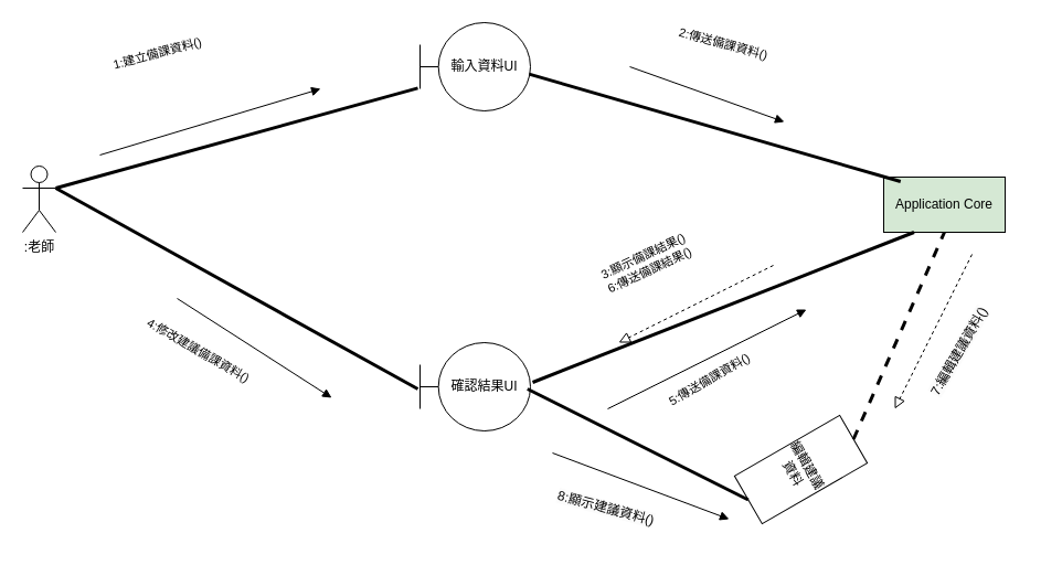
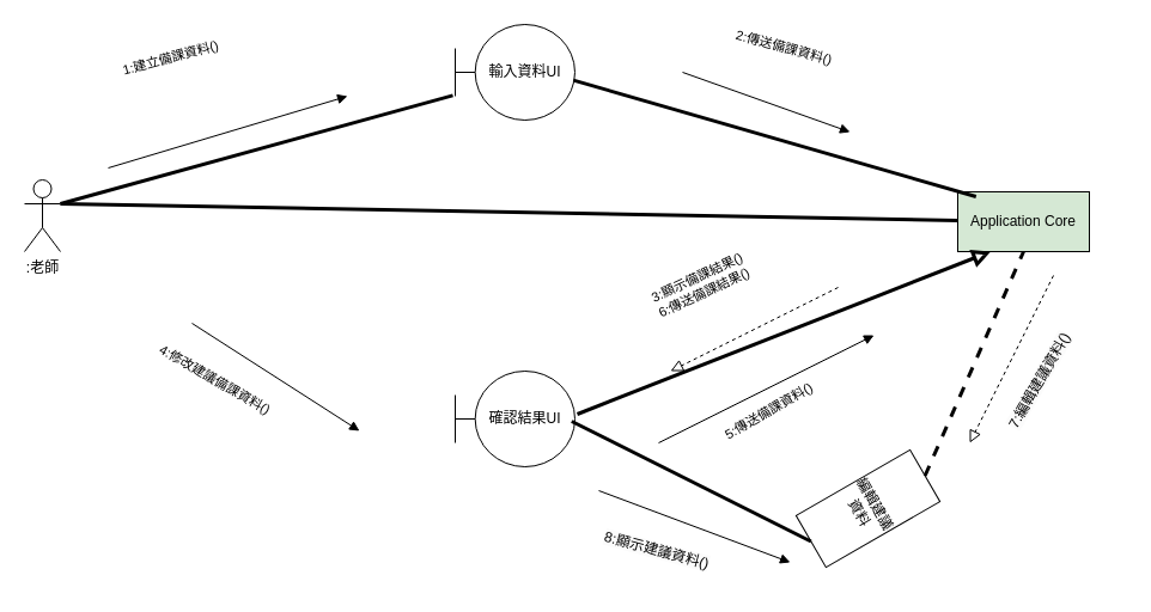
  <mxCell id="0" />
  <mxCell id="1" parent="0" />
  <mxCell id="2" value=":老師" style="shape=umlActor;verticalLabelPosition=bottom;verticalAlign=top;html=1;outlineConnect=0;" parent="1" vertex="1"><mxGeometry x="20" y="150" width="30" height="60" as="geometry" /></mxCell>
  <mxCell id="3" value="輸入資料UI" style="shape=umlBoundary;whiteSpace=wrap;html=1;" parent="1" vertex="1"><mxGeometry x="380" y="20" width="100" height="80" as="geometry" /></mxCell>
  <mxCell id="4" value="確認結果UI" style="shape=umlBoundary;whiteSpace=wrap;html=1;" parent="1" vertex="1"><mxGeometry x="380" y="310" width="100" height="80" as="geometry" /></mxCell>
  <mxCell id="5" value="Application Core" style="html=1;whiteSpace=wrap;fillColor=#d5e8d4;" parent="1" vertex="1"><mxGeometry x="800" y="160" width="110" height="50" as="geometry" /></mxCell>
  <mxCell id="6" value="" style="endArrow=none;startArrow=none;endFill=0;startFill=0;endSize=8;html=1;verticalAlign=bottom;labelBackgroundColor=none;strokeWidth=3;rounded=0;entryX=-0.02;entryY=0.742;entryDx=0;entryDy=0;entryPerimeter=0;exitX=1;exitY=0.333;exitDx=0;exitDy=0;exitPerimeter=0;" parent="1" source="2" target="3" edge="1"><mxGeometry width="160" relative="1" as="geometry"><mxPoint x="80" y="160" as="sourcePoint" /><mxPoint x="240" y="160" as="targetPoint" /></mxGeometry></mxCell>
- <mxCell id="7" value="" style="endArrow=none;startArrow=none;endFill=0;startFill=0;endSize=8;html=1;verticalAlign=bottom;labelBackgroundColor=none;strokeWidth=3;rounded=0;entryX=-0.02;entryY=0.525;entryDx=0;entryDy=0;entryPerimeter=0;exitX=1;exitY=0.333;exitDx=0;exitDy=0;exitPerimeter=0;" parent="1" source="2" target="4" edge="1"><mxGeometry width="160" relative="1" as="geometry"><mxPoint x="60" y="180" as="sourcePoint" /><mxPoint x="228" y="119" as="targetPoint" /></mxGeometry></mxCell>
+ <mxCell id="7" value="" style="endArrow=none;startArrow=none;endFill=0;startFill=0;endSize=8;html=1;verticalAlign=bottom;labelBackgroundColor=none;strokeWidth=3;rounded=0;exitX=1;exitY=0.333;exitDx=0;exitDy=0;exitPerimeter=0;" parent="1" source="2" target="5" edge="1"><mxGeometry width="160" relative="1" as="geometry"><mxPoint x="60" y="180" as="sourcePoint" /><mxPoint x="228" y="119" as="targetPoint" /></mxGeometry></mxCell>
  <mxCell id="8" value="" style="endArrow=none;startArrow=none;endFill=0;startFill=0;endSize=8;html=1;verticalAlign=bottom;labelBackgroundColor=none;strokeWidth=3;rounded=0;entryX=0.139;entryY=0.08;entryDx=0;entryDy=0;entryPerimeter=0;exitX=0.987;exitY=0.583;exitDx=0;exitDy=0;exitPerimeter=0;" parent="1" source="3" target="5" edge="1"><mxGeometry width="160" relative="1" as="geometry"><mxPoint x="420" y="90" as="sourcePoint" /><mxPoint x="488" y="210" as="targetPoint" /></mxGeometry></mxCell>
- <mxCell id="9" value="" style="endArrow=none;startArrow=none;endFill=0;startFill=0;endSize=8;html=1;verticalAlign=bottom;labelBackgroundColor=none;strokeWidth=3;rounded=0;entryX=0.25;entryY=1;entryDx=0;entryDy=0;exitX=1.02;exitY=0.45;exitDx=0;exitDy=0;exitPerimeter=0;" parent="1" source="4" target="5" edge="1"><mxGeometry width="160" relative="1" as="geometry"><mxPoint x="60" y="180" as="sourcePoint" /><mxPoint x="228" y="119" as="targetPoint" /></mxGeometry></mxCell>
+ <mxCell id="9" value="" style="endArrow=block;startArrow=none;endFill=0;startFill=0;endSize=8;html=1;verticalAlign=bottom;labelBackgroundColor=none;strokeWidth=3;rounded=0;entryX=0.25;entryY=1;entryDx=0;entryDy=0;exitX=1.02;exitY=0.45;exitDx=0;exitDy=0;exitPerimeter=0;" parent="1" source="4" target="5" edge="1"><mxGeometry width="160" relative="1" as="geometry"><mxPoint x="60" y="180" as="sourcePoint" /><mxPoint x="228" y="119" as="targetPoint" /></mxGeometry></mxCell>
  <mxCell id="10" value="" style="html=1;verticalAlign=bottom;labelBackgroundColor=none;endArrow=block;endFill=1;rounded=0;" parent="1" edge="1"><mxGeometry width="160" relative="1" as="geometry"><mxPoint x="90" y="140" as="sourcePoint" /><mxPoint x="290" y="80" as="targetPoint" /></mxGeometry></mxCell>
  <mxCell id="11" value="" style="html=1;verticalAlign=bottom;labelBackgroundColor=none;endArrow=block;endFill=1;rounded=0;" parent="1" edge="1"><mxGeometry width="160" relative="1" as="geometry"><mxPoint x="570" y="60" as="sourcePoint" /><mxPoint x="710" y="110" as="targetPoint" /></mxGeometry></mxCell>
  <mxCell id="12" value="" style="endArrow=block;startArrow=none;endFill=0;startFill=0;endSize=8;html=1;verticalAlign=bottom;dashed=1;labelBackgroundColor=none;rounded=0;" parent="1" edge="1"><mxGeometry width="160" relative="1" as="geometry"><mxPoint x="700" y="240" as="sourcePoint" /><mxPoint x="560" y="310" as="targetPoint" /></mxGeometry></mxCell>
  <mxCell id="13" value="" style="html=1;verticalAlign=bottom;labelBackgroundColor=none;endArrow=block;endFill=1;rounded=0;" parent="1" edge="1"><mxGeometry width="160" relative="1" as="geometry"><mxPoint x="160" y="270" as="sourcePoint" /><mxPoint x="300" y="360" as="targetPoint" /></mxGeometry></mxCell>
  <mxCell id="14" value="" style="html=1;verticalAlign=bottom;labelBackgroundColor=none;endArrow=block;endFill=1;rounded=0;" parent="1" edge="1"><mxGeometry width="160" relative="1" as="geometry"><mxPoint x="550" y="370" as="sourcePoint" /><mxPoint x="730" y="280" as="targetPoint" /></mxGeometry></mxCell>
  <mxCell id="15" value="&lt;span style=&quot;color: rgb(0, 0, 0); font-family: Helvetica; font-size: 11px; font-style: normal; font-variant-ligatures: normal; font-variant-caps: normal; font-weight: 400; letter-spacing: normal; orphans: 2; text-align: center; text-indent: 0px; text-transform: none; widows: 2; word-spacing: 0px; -webkit-text-stroke-width: 0px; white-space: nowrap; background-color: rgb(255, 255, 255); text-decoration-thickness: initial; text-decoration-style: initial; text-decoration-color: initial; display: inline !important; float: none;&quot;&gt;1:建立備課資料()&lt;/span&gt;" style="text;whiteSpace=wrap;html=1;rotation=-15;" parent="1" vertex="1"><mxGeometry x="100" y="30" width="120" height="40" as="geometry" /></mxCell>
  <mxCell id="16" value="&lt;span style=&quot;color: rgb(0, 0, 0); font-family: Helvetica; font-size: 11px; font-style: normal; font-variant-ligatures: normal; font-variant-caps: normal; font-weight: 400; letter-spacing: normal; orphans: 2; text-align: center; text-indent: 0px; text-transform: none; widows: 2; word-spacing: 0px; -webkit-text-stroke-width: 0px; white-space: nowrap; background-color: rgb(255, 255, 255); text-decoration-thickness: initial; text-decoration-style: initial; text-decoration-color: initial; display: inline !important; float: none;&quot;&gt;2:傳送備課資料()&lt;/span&gt;" style="text;whiteSpace=wrap;html=1;rotation=15;" parent="1" vertex="1"><mxGeometry x="610" y="30" width="120" height="40" as="geometry" /></mxCell>
  <mxCell id="17" value="&lt;span style=&quot;color: rgb(0, 0, 0); font-family: Helvetica; font-size: 11px; font-style: normal; font-variant-ligatures: normal; font-variant-caps: normal; font-weight: 400; letter-spacing: normal; orphans: 2; text-align: center; text-indent: 0px; text-transform: none; widows: 2; word-spacing: 0px; -webkit-text-stroke-width: 0px; white-space: nowrap; background-color: rgb(255, 255, 255); text-decoration-thickness: initial; text-decoration-style: initial; text-decoration-color: initial; display: inline !important; float: none;&quot;&gt;3:顯示備課結果()&lt;/span&gt;&lt;div&gt;&lt;span style=&quot;color: rgb(0, 0, 0); font-family: Helvetica; font-size: 11px; font-style: normal; font-variant-ligatures: normal; font-variant-caps: normal; font-weight: 400; letter-spacing: normal; orphans: 2; text-align: center; text-indent: 0px; text-transform: none; widows: 2; word-spacing: 0px; -webkit-text-stroke-width: 0px; white-space: nowrap; background-color: rgb(255, 255, 255); text-decoration-thickness: initial; text-decoration-style: initial; text-decoration-color: initial; display: inline !important; float: none;&quot;&gt;6:傳送備課結果()&lt;/span&gt;&lt;/div&gt;&lt;div&gt;&lt;/div&gt;" style="text;whiteSpace=wrap;html=1;rotation=-25;" parent="1" vertex="1"><mxGeometry x="540" y="210" width="120" height="40" as="geometry" /></mxCell>
  <mxCell id="18" value="&lt;span style=&quot;color: rgb(0, 0, 0); font-family: Helvetica; font-size: 11px; font-style: normal; font-variant-ligatures: normal; font-variant-caps: normal; font-weight: 400; letter-spacing: normal; orphans: 2; text-align: center; text-indent: 0px; text-transform: none; widows: 2; word-spacing: 0px; -webkit-text-stroke-width: 0px; white-space: nowrap; background-color: rgb(255, 255, 255); text-decoration-thickness: initial; text-decoration-style: initial; text-decoration-color: initial; display: inline !important; float: none;&quot;&gt;4:修改建議備課資料()&lt;/span&gt;" style="text;whiteSpace=wrap;html=1;rotation=30;" parent="1" vertex="1"><mxGeometry x="120" y="310" width="140" height="40" as="geometry" /></mxCell>
  <mxCell id="19" value="&lt;span style=&quot;color: rgb(0, 0, 0); font-family: Helvetica; font-size: 11px; font-style: normal; font-variant-ligatures: normal; font-variant-caps: normal; font-weight: 400; letter-spacing: normal; orphans: 2; text-align: center; text-indent: 0px; text-transform: none; widows: 2; word-spacing: 0px; -webkit-text-stroke-width: 0px; white-space: nowrap; background-color: rgb(255, 255, 255); text-decoration-thickness: initial; text-decoration-style: initial; text-decoration-color: initial; display: inline !important; float: none;&quot;&gt;5:傳送備課資料()&lt;/span&gt;&lt;div&gt;&lt;/div&gt;" style="text;whiteSpace=wrap;html=1;rotation=-30;" parent="1" vertex="1"><mxGeometry x="600" y="320" width="120" height="40" as="geometry" /></mxCell>
  <mxCell id="20" value="編輯建議資料" style="html=1;whiteSpace=wrap;rotation=60;direction=south;" vertex="1" parent="1"><mxGeometry x="700" y="370" width="50" height="110" as="geometry" /></mxCell>
  <mxCell id="21" value="" style="endArrow=none;startArrow=none;endFill=0;startFill=0;endSize=8;html=1;verticalAlign=bottom;labelBackgroundColor=none;strokeWidth=3;rounded=0;entryX=0.5;entryY=1;entryDx=0;entryDy=0;exitX=0;exitY=0.5;exitDx=0;exitDy=0;dashed=1;" edge="1" parent="1" source="20" target="5"><mxGeometry width="160" relative="1" as="geometry"><mxPoint x="454.5" y="486" as="sourcePoint" /><mxPoint x="800" y="330" as="targetPoint" /></mxGeometry></mxCell>
  <mxCell id="22" value="" style="endArrow=none;startArrow=none;endFill=0;startFill=0;endSize=8;html=1;verticalAlign=bottom;labelBackgroundColor=none;strokeWidth=3;rounded=0;entryX=1;entryY=0.5;entryDx=0;entryDy=0;exitX=0.973;exitY=0.525;exitDx=0;exitDy=0;exitPerimeter=0;" edge="1" parent="1" source="4" target="20"><mxGeometry width="160" relative="1" as="geometry"><mxPoint x="510.001" y="518.75" as="sourcePoint" /><mxPoint x="592.37" y="331.25" as="targetPoint" /></mxGeometry></mxCell>
  <mxCell id="23" value="&lt;span style=&quot;color: rgb(0, 0, 0); font-family: Helvetica; font-size: 12px; font-style: normal; font-variant-ligatures: normal; font-variant-caps: normal; font-weight: 400; letter-spacing: normal; orphans: 2; text-align: center; text-indent: 0px; text-transform: none; widows: 2; word-spacing: 0px; -webkit-text-stroke-width: 0px; background-color: rgb(251, 251, 251); text-decoration-thickness: initial; text-decoration-style: initial; text-decoration-color: initial; float: none; display: inline !important;&quot;&gt;7:編輯建議資料()&lt;/span&gt;" style="text;whiteSpace=wrap;html=1;rotation=-60;" vertex="1" parent="1"><mxGeometry x="820" y="290" width="120" height="40" as="geometry" /></mxCell>
  <mxCell id="24" value="&lt;span style=&quot;color: rgb(0, 0, 0); font-family: Helvetica; font-size: 12px; font-style: normal; font-variant-ligatures: normal; font-variant-caps: normal; font-weight: 400; letter-spacing: normal; orphans: 2; text-align: center; text-indent: 0px; text-transform: none; widows: 2; word-spacing: 0px; -webkit-text-stroke-width: 0px; background-color: rgb(251, 251, 251); text-decoration-thickness: initial; text-decoration-style: initial; text-decoration-color: initial; float: none; display: inline !important;&quot;&gt;8:顯示建議資料()&lt;/span&gt;" style="text;whiteSpace=wrap;html=1;rotation=15;" vertex="1" parent="1"><mxGeometry x="500" y="450" width="120" height="40" as="geometry" /></mxCell>
  <mxCell id="25" value="" style="html=1;verticalAlign=bottom;labelBackgroundColor=none;endArrow=block;endFill=1;rounded=0;" edge="1" parent="1"><mxGeometry width="160" relative="1" as="geometry"><mxPoint x="500" y="410" as="sourcePoint" /><mxPoint x="660" y="470" as="targetPoint" /></mxGeometry></mxCell>
  <mxCell id="26" value="" style="endArrow=block;startArrow=none;endFill=0;startFill=0;endSize=8;html=1;verticalAlign=bottom;dashed=1;labelBackgroundColor=none;rounded=0;" edge="1" parent="1"><mxGeometry width="160" relative="1" as="geometry"><mxPoint x="880" y="230" as="sourcePoint" /><mxPoint x="810" y="370" as="targetPoint" /></mxGeometry></mxCell>
